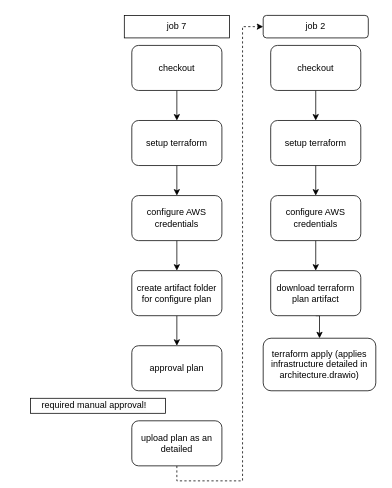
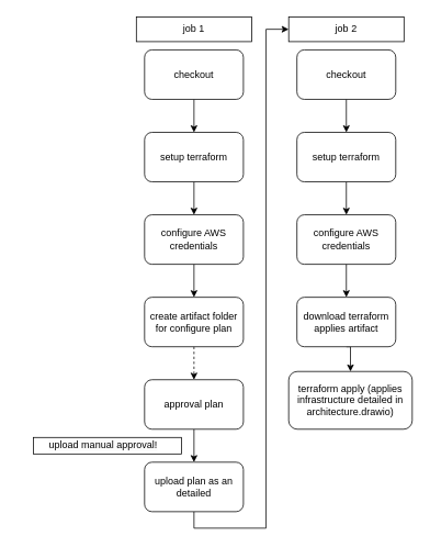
  <mxCell id="0" />
  <mxCell id="1" parent="0" />
  <mxCell id="2" style="edgeStyle=orthogonalEdgeStyle;rounded=0;orthogonalLoop=1;jettySize=auto;html=1;exitX=0.5;exitY=1;exitDx=0;exitDy=0;entryX=0.5;entryY=0;entryDx=0;entryDy=0;" edge="1" parent="1" source="3" target="5"><mxGeometry relative="1" as="geometry" /></mxCell>
  <mxCell id="3" value="checkout" style="rounded=1;whiteSpace=wrap;html=1;" vertex="1" parent="1"><mxGeometry x="175" y="60" width="120" height="60" as="geometry" /></mxCell>
  <mxCell id="4" style="edgeStyle=orthogonalEdgeStyle;rounded=0;orthogonalLoop=1;jettySize=auto;html=1;exitX=0.5;exitY=1;exitDx=0;exitDy=0;entryX=0.5;entryY=0;entryDx=0;entryDy=0;" edge="1" parent="1" source="5" target="7"><mxGeometry relative="1" as="geometry" /></mxCell>
  <mxCell id="5" value="setup terraform" style="rounded=1;whiteSpace=wrap;html=1;" vertex="1" parent="1"><mxGeometry x="175" y="160" width="120" height="60" as="geometry" /></mxCell>
  <mxCell id="6" style="edgeStyle=orthogonalEdgeStyle;rounded=0;orthogonalLoop=1;jettySize=auto;html=1;exitX=0.5;exitY=1;exitDx=0;exitDy=0;entryX=0.5;entryY=0;entryDx=0;entryDy=0;" edge="1" parent="1" source="7" target="9"><mxGeometry relative="1" as="geometry" /></mxCell>
  <mxCell id="7" value="configure AWS credentials" style="rounded=1;whiteSpace=wrap;html=1;" vertex="1" parent="1"><mxGeometry x="175" y="260" width="120" height="60" as="geometry" /></mxCell>
- <mxCell id="8" style="edgeStyle=orthogonalEdgeStyle;rounded=0;orthogonalLoop=1;jettySize=auto;html=1;exitX=0.5;exitY=1;exitDx=0;exitDy=0;" edge="1" parent="1" source="9" target="11"><mxGeometry relative="1" as="geometry" /></mxCell>
+ <mxCell id="8" style="edgeStyle=orthogonalEdgeStyle;rounded=0;orthogonalLoop=1;jettySize=auto;html=1;exitX=0.5;exitY=1;exitDx=0;exitDy=0;dashed=1;" edge="1" parent="1" source="9" target="11"><mxGeometry relative="1" as="geometry" /></mxCell>
  <mxCell id="9" value="create artifact folder for configure plan" style="rounded=1;whiteSpace=wrap;html=1;" vertex="1" parent="1"><mxGeometry x="175" y="360" width="120" height="60" as="geometry" /></mxCell>
+ <mxCell id="10" style="edgeStyle=orthogonalEdgeStyle;rounded=0;orthogonalLoop=1;jettySize=auto;html=1;exitX=0.5;exitY=1;exitDx=0;exitDy=0;entryX=0.5;entryY=0;entryDx=0;entryDy=0;" edge="1" parent="1" source="11" target="13"><mxGeometry relative="1" as="geometry" /></mxCell>
  <mxCell id="11" value="approval plan" style="rounded=1;whiteSpace=wrap;html=1;" vertex="1" parent="1"><mxGeometry x="175" y="460" width="120" height="60" as="geometry" /></mxCell>
- <mxCell id="12" style="edgeStyle=orthogonalEdgeStyle;rounded=0;orthogonalLoop=1;jettySize=auto;html=1;exitX=0.5;exitY=1;exitDx=0;exitDy=0;entryX=0;entryY=0.5;entryDx=0;entryDy=0;dashed=1;" edge="1" parent="1" source="13" target="17"><mxGeometry relative="1" as="geometry"><mxPoint x="250" y="680" as="targetPoint" /></mxGeometry></mxCell>
+ <mxCell id="12" style="edgeStyle=orthogonalEdgeStyle;rounded=0;orthogonalLoop=1;jettySize=auto;html=1;exitX=0.5;exitY=1;exitDx=0;exitDy=0;entryX=0;entryY=0.5;entryDx=0;entryDy=0;" edge="1" parent="1" source="13" target="17"><mxGeometry relative="1" as="geometry"><mxPoint x="250" y="680" as="targetPoint" /></mxGeometry></mxCell>
  <mxCell id="13" value="upload plan as an detailed" style="rounded=1;whiteSpace=wrap;html=1;" vertex="1" parent="1"><mxGeometry x="175" y="560" width="120" height="60" as="geometry" /></mxCell>
  <mxCell id="14" value="" style="rounded=0;whiteSpace=wrap;html=1;verticalAlign=middle;fontSize=12;labelPosition=center;verticalLabelPosition=middle;align=center;spacing=2;spacingBottom=0;" vertex="1" parent="1"><mxGeometry x="40" y="530" width="180" height="20" as="geometry" /></mxCell>
- <mxCell id="15" value="&#10;&lt;br style=&quot;--tw-border-spacing-x: 0; --tw-border-spacing-y: 0; --tw-translate-x: 0; --tw-translate-y: 0; --tw-rotate: 0; --tw-skew-x: 0; --tw-skew-y: 0; --tw-scale-x: 1; --tw-scale-y: 1; --tw-pan-x: ; --tw-pan-y: ; --tw-pinch-zoom: ; --tw-scroll-snap-strictness: proximity; --tw-ordinal: ; --tw-slashed-zero: ; --tw-numeric-figure: ; --tw-numeric-spacing: ; --tw-numeric-fraction: ; --tw-ring-inset: ; --tw-ring-offset-width: 0px; --tw-ring-offset-color: #fff; --tw-ring-color: rgb(59 130 246 / 0.5); --tw-ring-offset-shadow: 0 0 #0000; --tw-ring-shadow: 0 0 #0000; --tw-shadow: 0 0 #0000; --tw-shadow-colored: 0 0 #0000; --tw-blur: ; --tw-brightness: ; --tw-contrast: ; --tw-grayscale: ; --tw-hue-rotate: ; --tw-invert: ; --tw-saturate: ; --tw-sepia: ; --tw-drop-shadow: ; --tw-backdrop-blur: ; --tw-backdrop-brightness: ; --tw-backdrop-contrast: ; --tw-backdrop-grayscale: ; --tw-backdrop-hue-rotate: ; --tw-backdrop-invert: ; --tw-backdrop-opacity: ; --tw-backdrop-saturate: ; --tw-backdrop-sepia: ; border-color: var(--border-color); color: rgb(0, 0, 0); font-family: Helvetica; font-size: 12px; font-style: normal; font-variant-ligatures: normal; font-variant-caps: normal; font-weight: 400; letter-spacing: normal; orphans: 2; text-align: center; text-indent: 0px; text-transform: none; widows: 2; word-spacing: 0px; -webkit-text-stroke-width: 0px; background-color: rgb(251, 251, 251); text-decoration-thickness: initial; text-decoration-style: initial; text-decoration-color: initial;&quot;&gt;&lt;span style=&quot;--tw-border-spacing-x: 0; --tw-border-spacing-y: 0; --tw-translate-x: 0; --tw-translate-y: 0; --tw-rotate: 0; --tw-skew-x: 0; --tw-skew-y: 0; --tw-scale-x: 1; --tw-scale-y: 1; --tw-pan-x: ; --tw-pan-y: ; --tw-pinch-zoom: ; --tw-scroll-snap-strictness: proximity; --tw-ordinal: ; --tw-slashed-zero: ; --tw-numeric-figure: ; --tw-numeric-spacing: ; --tw-numeric-fraction: ; --tw-ring-inset: ; --tw-ring-offset-width: 0px; --tw-ring-offset-color: #fff; --tw-ring-color: rgb(59 130 246 / 0.5); --tw-ring-offset-shadow: 0 0 #0000; --tw-ring-shadow: 0 0 #0000; --tw-shadow: 0 0 #0000; --tw-shadow-colored: 0 0 #0000; --tw-blur: ; --tw-brightness: ; --tw-contrast: ; --tw-grayscale: ; --tw-hue-rotate: ; --tw-invert: ; --tw-saturate: ; --tw-sepia: ; --tw-drop-shadow: ; --tw-backdrop-blur: ; --tw-backdrop-brightness: ; --tw-backdrop-contrast: ; --tw-backdrop-grayscale: ; --tw-backdrop-hue-rotate: ; --tw-backdrop-invert: ; --tw-backdrop-opacity: ; --tw-backdrop-saturate: ; --tw-backdrop-sepia: ; border-color: var(--border-color); color: rgb(0, 0, 0); font-family: Helvetica; font-size: 12px; font-style: normal; font-variant-ligatures: normal; font-variant-caps: normal; font-weight: 400; letter-spacing: normal; orphans: 2; text-align: center; text-indent: 0px; text-transform: none; widows: 2; word-spacing: 0px; -webkit-text-stroke-width: 0px; text-decoration-thickness: initial; text-decoration-style: initial; text-decoration-color: initial; background-color: rgb(251, 251, 251); float: none; display: inline !important;&quot;&gt;required manual approval!&lt;/span&gt;&lt;br style=&quot;--tw-border-spacing-x: 0; --tw-border-spacing-y: 0; --tw-translate-x: 0; --tw-translate-y: 0; --tw-rotate: 0; --tw-skew-x: 0; --tw-skew-y: 0; --tw-scale-x: 1; --tw-scale-y: 1; --tw-pan-x: ; --tw-pan-y: ; --tw-pinch-zoom: ; --tw-scroll-snap-strictness: proximity; --tw-ordinal: ; --tw-slashed-zero: ; --tw-numeric-figure: ; --tw-numeric-spacing: ; --tw-numeric-fraction: ; --tw-ring-inset: ; --tw-ring-offset-width: 0px; --tw-ring-offset-color: #fff; --tw-ring-color: rgb(59 130 246 / 0.5); --tw-ring-offset-shadow: 0 0 #0000; --tw-ring-shadow: 0 0 #0000; --tw-shadow: 0 0 #0000; --tw-shadow-colored: 0 0 #0000; --tw-blur: ; --tw-brightness: ; --tw-contrast: ; --tw-grayscale: ; --tw-hue-rotate: ; --tw-invert: ; --tw-saturate: ; --tw-sepia: ; --tw-drop-shadow: ; --tw-backdrop-blur: ; --tw-backdrop-brightness: ; --tw-backdrop-contrast: ; --tw-backdrop-grayscale: ; --tw-backdrop-hue-rotate: ; --tw-backdrop-invert: ; --tw-backdrop-opacity: ; --tw-backdrop-saturate: ; --tw-backdrop-sepia: ; border-color: var(--border-color); color: rgb(0, 0, 0); font-family: Helvetica; font-size: 12px; font-style: normal; font-variant-ligatures: normal; font-variant-caps: normal; font-weight: 400; letter-spacing: normal; orphans: 2; text-align: center; text-indent: 0px; text-transform: none; widows: 2; word-spacing: 0px; -webkit-text-stroke-width: 0px; background-color: rgb(251, 251, 251); text-decoration-thickness: initial; text-decoration-style: initial; text-decoration-color: initial;&quot;&gt;&#10;&#10;" style="text;html=1;strokeColor=none;fillColor=none;align=center;verticalAlign=middle;whiteSpace=wrap;rounded=0;" vertex="1" parent="1"><mxGeometry x="20" y="525" width="210" height="30" as="geometry" /></mxCell>
- <mxCell id="16" value="job 7" style="rounded=0;whiteSpace=wrap;html=1;" vertex="1" parent="1"><mxGeometry x="165" y="20" width="140" height="30" as="geometry" /></mxCell>
- <mxCell id="17" value="job 2" style="whiteSpace=wrap;html=1;rounded=1;" vertex="1" parent="1"><mxGeometry x="350" y="20" width="140" height="30" as="geometry" /></mxCell>
+ <mxCell id="15" value="&#10;&lt;br style=&quot;--tw-border-spacing-x: 0; --tw-border-spacing-y: 0; --tw-translate-x: 0; --tw-translate-y: 0; --tw-rotate: 0; --tw-skew-x: 0; --tw-skew-y: 0; --tw-scale-x: 1; --tw-scale-y: 1; --tw-pan-x: ; --tw-pan-y: ; --tw-pinch-zoom: ; --tw-scroll-snap-strictness: proximity; --tw-ordinal: ; --tw-slashed-zero: ; --tw-numeric-figure: ; --tw-numeric-spacing: ; --tw-numeric-fraction: ; --tw-ring-inset: ; --tw-ring-offset-width: 0px; --tw-ring-offset-color: #fff; --tw-ring-color: rgb(59 130 246 / 0.5); --tw-ring-offset-shadow: 0 0 #0000; --tw-ring-shadow: 0 0 #0000; --tw-shadow: 0 0 #0000; --tw-shadow-colored: 0 0 #0000; --tw-blur: ; --tw-brightness: ; --tw-contrast: ; --tw-grayscale: ; --tw-hue-rotate: ; --tw-invert: ; --tw-saturate: ; --tw-sepia: ; --tw-drop-shadow: ; --tw-backdrop-blur: ; --tw-backdrop-brightness: ; --tw-backdrop-contrast: ; --tw-backdrop-grayscale: ; --tw-backdrop-hue-rotate: ; --tw-backdrop-invert: ; --tw-backdrop-opacity: ; --tw-backdrop-saturate: ; --tw-backdrop-sepia: ; border-color: var(--border-color); color: rgb(0, 0, 0); font-family: Helvetica; font-size: 12px; font-style: normal; font-variant-ligatures: normal; font-variant-caps: normal; font-weight: 400; letter-spacing: normal; orphans: 2; text-align: center; text-indent: 0px; text-transform: none; widows: 2; word-spacing: 0px; -webkit-text-stroke-width: 0px; background-color: rgb(251, 251, 251); text-decoration-thickness: initial; text-decoration-style: initial; text-decoration-color: initial;&quot;&gt;&lt;span style=&quot;--tw-border-spacing-x: 0; --tw-border-spacing-y: 0; --tw-translate-x: 0; --tw-translate-y: 0; --tw-rotate: 0; --tw-skew-x: 0; --tw-skew-y: 0; --tw-scale-x: 1; --tw-scale-y: 1; --tw-pan-x: ; --tw-pan-y: ; --tw-pinch-zoom: ; --tw-scroll-snap-strictness: proximity; --tw-ordinal: ; --tw-slashed-zero: ; --tw-numeric-figure: ; --tw-numeric-spacing: ; --tw-numeric-fraction: ; --tw-ring-inset: ; --tw-ring-offset-width: 0px; --tw-ring-offset-color: #fff; --tw-ring-color: rgb(59 130 246 / 0.5); --tw-ring-offset-shadow: 0 0 #0000; --tw-ring-shadow: 0 0 #0000; --tw-shadow: 0 0 #0000; --tw-shadow-colored: 0 0 #0000; --tw-blur: ; --tw-brightness: ; --tw-contrast: ; --tw-grayscale: ; --tw-hue-rotate: ; --tw-invert: ; --tw-saturate: ; --tw-sepia: ; --tw-drop-shadow: ; --tw-backdrop-blur: ; --tw-backdrop-brightness: ; --tw-backdrop-contrast: ; --tw-backdrop-grayscale: ; --tw-backdrop-hue-rotate: ; --tw-backdrop-invert: ; --tw-backdrop-opacity: ; --tw-backdrop-saturate: ; --tw-backdrop-sepia: ; border-color: var(--border-color); color: rgb(0, 0, 0); font-family: Helvetica; font-size: 12px; font-style: normal; font-variant-ligatures: normal; font-variant-caps: normal; font-weight: 400; letter-spacing: normal; orphans: 2; text-align: center; text-indent: 0px; text-transform: none; widows: 2; word-spacing: 0px; -webkit-text-stroke-width: 0px; text-decoration-thickness: initial; text-decoration-style: initial; text-decoration-color: initial; background-color: rgb(251, 251, 251); float: none; display: inline !important;&quot;&gt;upload manual approval!&lt;/span&gt;&lt;br style=&quot;--tw-border-spacing-x: 0; --tw-border-spacing-y: 0; --tw-translate-x: 0; --tw-translate-y: 0; --tw-rotate: 0; --tw-skew-x: 0; --tw-skew-y: 0; --tw-scale-x: 1; --tw-scale-y: 1; --tw-pan-x: ; --tw-pan-y: ; --tw-pinch-zoom: ; --tw-scroll-snap-strictness: proximity; --tw-ordinal: ; --tw-slashed-zero: ; --tw-numeric-figure: ; --tw-numeric-spacing: ; --tw-numeric-fraction: ; --tw-ring-inset: ; --tw-ring-offset-width: 0px; --tw-ring-offset-color: #fff; --tw-ring-color: rgb(59 130 246 / 0.5); --tw-ring-offset-shadow: 0 0 #0000; --tw-ring-shadow: 0 0 #0000; --tw-shadow: 0 0 #0000; --tw-shadow-colored: 0 0 #0000; --tw-blur: ; --tw-brightness: ; --tw-contrast: ; --tw-grayscale: ; --tw-hue-rotate: ; --tw-invert: ; --tw-saturate: ; --tw-sepia: ; --tw-drop-shadow: ; --tw-backdrop-blur: ; --tw-backdrop-brightness: ; --tw-backdrop-contrast: ; --tw-backdrop-grayscale: ; --tw-backdrop-hue-rotate: ; --tw-backdrop-invert: ; --tw-backdrop-opacity: ; --tw-backdrop-saturate: ; --tw-backdrop-sepia: ; border-color: var(--border-color); color: rgb(0, 0, 0); font-family: Helvetica; font-size: 12px; font-style: normal; font-variant-ligatures: normal; font-variant-caps: normal; font-weight: 400; letter-spacing: normal; orphans: 2; text-align: center; text-indent: 0px; text-transform: none; widows: 2; word-spacing: 0px; -webkit-text-stroke-width: 0px; background-color: rgb(251, 251, 251); text-decoration-thickness: initial; text-decoration-style: initial; text-decoration-color: initial;&quot;&gt;&#10;&#10;" style="text;html=1;strokeColor=none;fillColor=none;align=center;verticalAlign=middle;whiteSpace=wrap;rounded=0;" vertex="1" parent="1"><mxGeometry x="20" y="525" width="210" height="30" as="geometry" /></mxCell>
+ <mxCell id="16" value="job 1" style="rounded=0;whiteSpace=wrap;html=1;" vertex="1" parent="1"><mxGeometry x="165" y="20" width="140" height="30" as="geometry" /></mxCell>
+ <mxCell id="17" value="job 2" style="rounded=0;whiteSpace=wrap;html=1;" vertex="1" parent="1"><mxGeometry x="350" y="20" width="140" height="30" as="geometry" /></mxCell>
  <mxCell id="18" style="edgeStyle=orthogonalEdgeStyle;rounded=0;orthogonalLoop=1;jettySize=auto;html=1;exitX=0.5;exitY=1;exitDx=0;exitDy=0;entryX=0.5;entryY=0;entryDx=0;entryDy=0;" edge="1" parent="1" source="19" target="21"><mxGeometry relative="1" as="geometry" /></mxCell>
  <mxCell id="19" value="checkout" style="rounded=1;whiteSpace=wrap;html=1;" vertex="1" parent="1"><mxGeometry x="360" y="60" width="120" height="60" as="geometry" /></mxCell>
  <mxCell id="20" style="edgeStyle=orthogonalEdgeStyle;rounded=0;orthogonalLoop=1;jettySize=auto;html=1;exitX=0.5;exitY=1;exitDx=0;exitDy=0;entryX=0.5;entryY=0;entryDx=0;entryDy=0;" edge="1" parent="1" source="21" target="23"><mxGeometry relative="1" as="geometry" /></mxCell>
  <mxCell id="21" value="setup terraform" style="rounded=1;whiteSpace=wrap;html=1;" vertex="1" parent="1"><mxGeometry x="360" y="160" width="120" height="60" as="geometry" /></mxCell>
  <mxCell id="22" style="edgeStyle=orthogonalEdgeStyle;rounded=0;orthogonalLoop=1;jettySize=auto;html=1;exitX=0.5;exitY=1;exitDx=0;exitDy=0;entryX=0.5;entryY=0;entryDx=0;entryDy=0;" edge="1" parent="1" source="23" target="25"><mxGeometry relative="1" as="geometry" /></mxCell>
  <mxCell id="23" value="configure AWS credentials" style="rounded=1;whiteSpace=wrap;html=1;" vertex="1" parent="1"><mxGeometry x="360" y="260" width="120" height="60" as="geometry" /></mxCell>
  <mxCell id="24" style="edgeStyle=orthogonalEdgeStyle;rounded=0;orthogonalLoop=1;jettySize=auto;html=1;exitX=0.5;exitY=1;exitDx=0;exitDy=0;entryX=0.5;entryY=0;entryDx=0;entryDy=0;" edge="1" parent="1" source="25" target="26"><mxGeometry relative="1" as="geometry" /></mxCell>
- <mxCell id="25" value="download terraform plan artifact" style="rounded=1;whiteSpace=wrap;html=1;" vertex="1" parent="1"><mxGeometry x="360" y="360" width="120" height="60" as="geometry" /></mxCell>
+ <mxCell id="25" value="download terraform applies artifact" style="rounded=1;whiteSpace=wrap;html=1;" vertex="1" parent="1"><mxGeometry x="360" y="360" width="120" height="60" as="geometry" /></mxCell>
  <mxCell id="26" value="terraform apply (applies infrastructure detailed in architecture.drawio)" style="rounded=1;whiteSpace=wrap;html=1;" vertex="1" parent="1"><mxGeometry x="350" y="450" width="150" height="70" as="geometry" /></mxCell>
